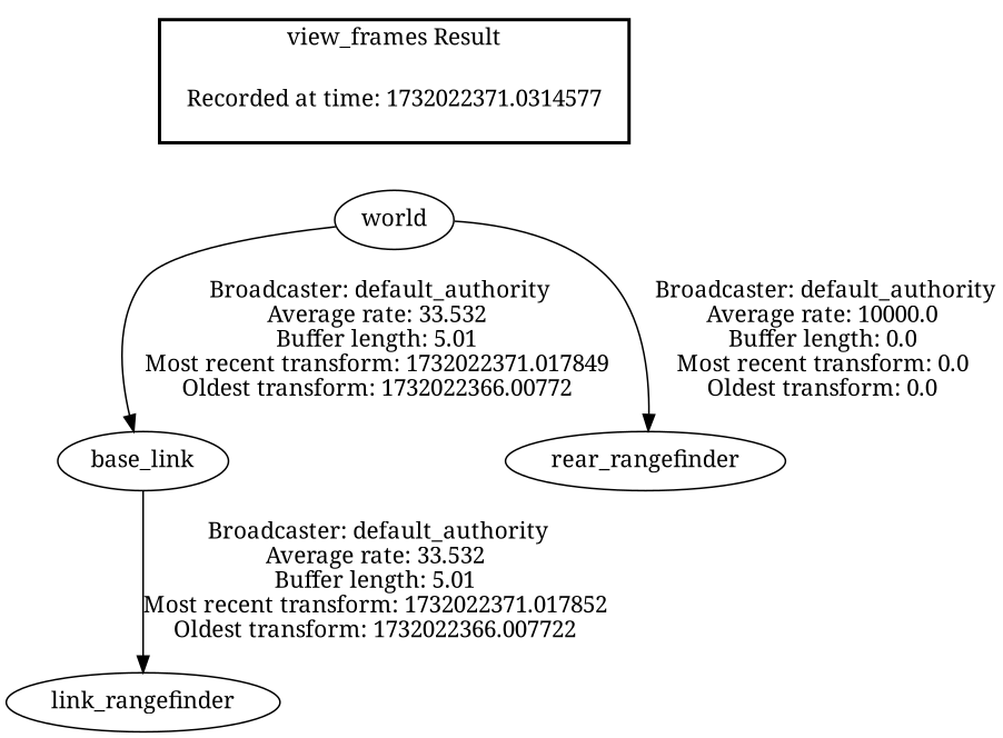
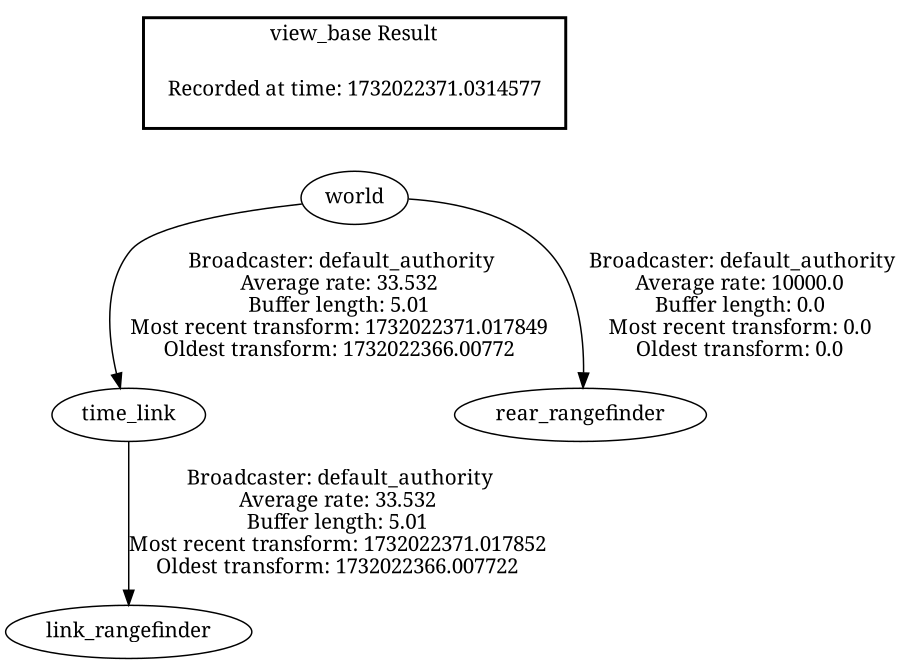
  digraph {
    fontname="Noto Serif"
    node [fontname="Noto Serif"]
    edge [fontname="Noto Serif"]
    "Recorded at time: 1732022371.0314577" [shape=plaintext]
    world
    n3 [label=link_rangefinder]
-   base_link
+   base_link [label=time_link]
    rear_rangefinder
    subgraph cluster_1 {
      color=black
-     label="view_frames Result"
+     label="view_base Result"
      style=bold
      "Recorded at time: 1732022371.0314577"
    }
    "Recorded at time: 1732022371.0314577" -> world [style=invis]
    world -> base_link [label=" Broadcaster: default_authority\nAverage rate: 33.532\nBuffer length: 5.01\nMost recent transform: 1732022371.017849\nOldest transform: 1732022366.00772\n"]
    world -> rear_rangefinder [label=" Broadcaster: default_authority\nAverage rate: 10000.0\nBuffer length: 0.0\nMost recent transform: 0.0\nOldest transform: 0.0\n"]
    base_link -> n3 [label=" Broadcaster: default_authority\nAverage rate: 33.532\nBuffer length: 5.01\nMost recent transform: 1732022371.017852\nOldest transform: 1732022366.007722\n"]
  }
